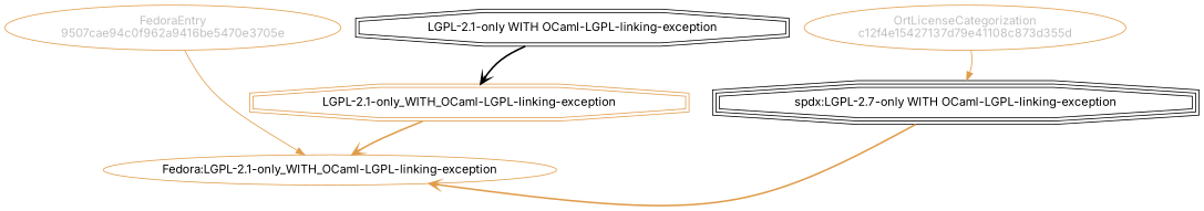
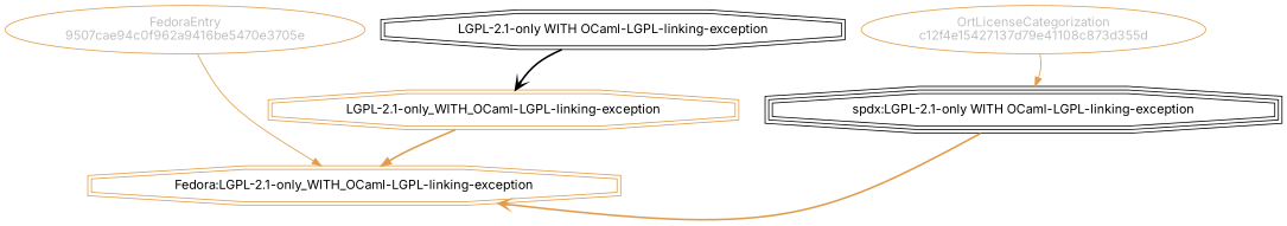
  strict digraph {
    fontname=Inter
    splines=curved
    node [color="#e09d4b" fontname=Inter shape=doubleoctagon]
    edge [color="#e09d4b" fontname=Inter weight=0.7 arrowhead=vee style=bold]
    n1 [fillcolor="beige;1" fontcolor=gray label="FedoraEntry\n9507cae94c0f962a9416be5470e3705e" shape=ellipse]
-   n2 [label="Fedora:LGPL-2.1-only_WITH_OCaml-LGPL-linking-exception" shape=ellipse]
+   n2 [label="Fedora:LGPL-2.1-only_WITH_OCaml-LGPL-linking-exception"]
    n3 [label="LGPL-2.1-only_WITH_OCaml-LGPL-linking-exception"]
-   n4 [label="spdx:LGPL-2.7-only WITH OCaml-LGPL-linking-exception" shape=tripleoctagon color=""]
+   n4 [label="spdx:LGPL-2.1-only WITH OCaml-LGPL-linking-exception" shape=tripleoctagon color=""]
    n5 [label="LGPL-2.1-only WITH OCaml-LGPL-linking-exception" color=""]
    n6 [fillcolor="beige;1" fontcolor=gray label="OrtLicenseCategorization\nc12f4e15427137d79e41108c873d355d" shape=ellipse]
    n1 -> n2 [weight=0.5 arrowhead="" style=""]
-   n3 -> n2
+   n3 -> n2 [arrowhead=normal]
    n4 -> n2
    n5 -> n3 [color=""]
    n6 -> n4 [weight=0.5 arrowhead="" style=""]
  }
